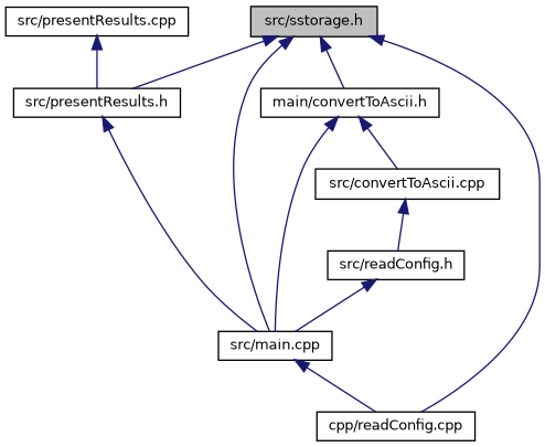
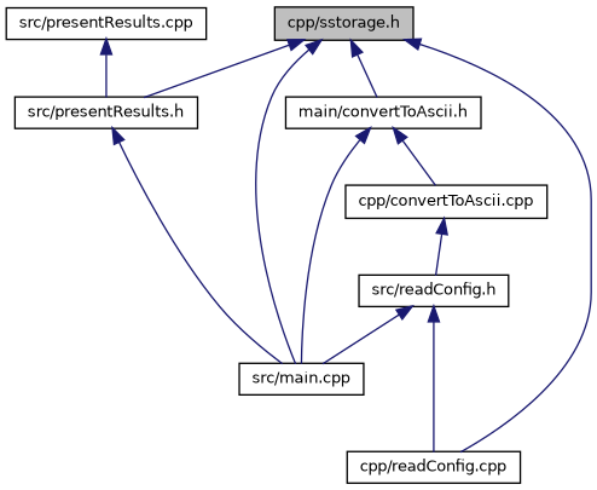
  digraph {
    node [color=black fillcolor=white fontname=Helvetica fontsize=10 shape=record style=filled]
    edge [color=midnightblue dir=back fontname=Helvetica fontsize=10 labelfontname=Helvetica labelfontsize=10 style=solid]
-   n1 [fillcolor=grey75 fontcolor=black height=0.2 label="src/sstorage.h" width=0.4]
+   n1 [fillcolor=grey75 fontcolor=black height=0.2 label="cpp/sstorage.h" width=0.4]
    n2 [height=0.2 label="main/convertToAscii.h" width=0.4]
    n3 [height=0.2 label="src/main.cpp" width=0.4]
    n4 [height=0.2 label="src/presentResults.h" width=0.4]
    n5 [height=0.2 label="cpp/readConfig.cpp" width=0.4]
-   n6 [height=0.2 label="src/convertToAscii.cpp" width=0.4]
+   n6 [height=0.2 label="cpp/convertToAscii.cpp" width=0.4]
    n7 [height=0.2 label="src/readConfig.h" width=0.4]
    n8 [height=0.2 label="src/presentResults.cpp" width=0.4]
    n1 -> n2
    n1 -> n3
    n1 -> n4
    n1 -> n5
    n2 -> n3
    n2 -> n6
    n4 -> n3
    n6 -> n7
    n7 -> n3
-   n3 -> n5
+   n7 -> n5
    n8 -> n4
  }
